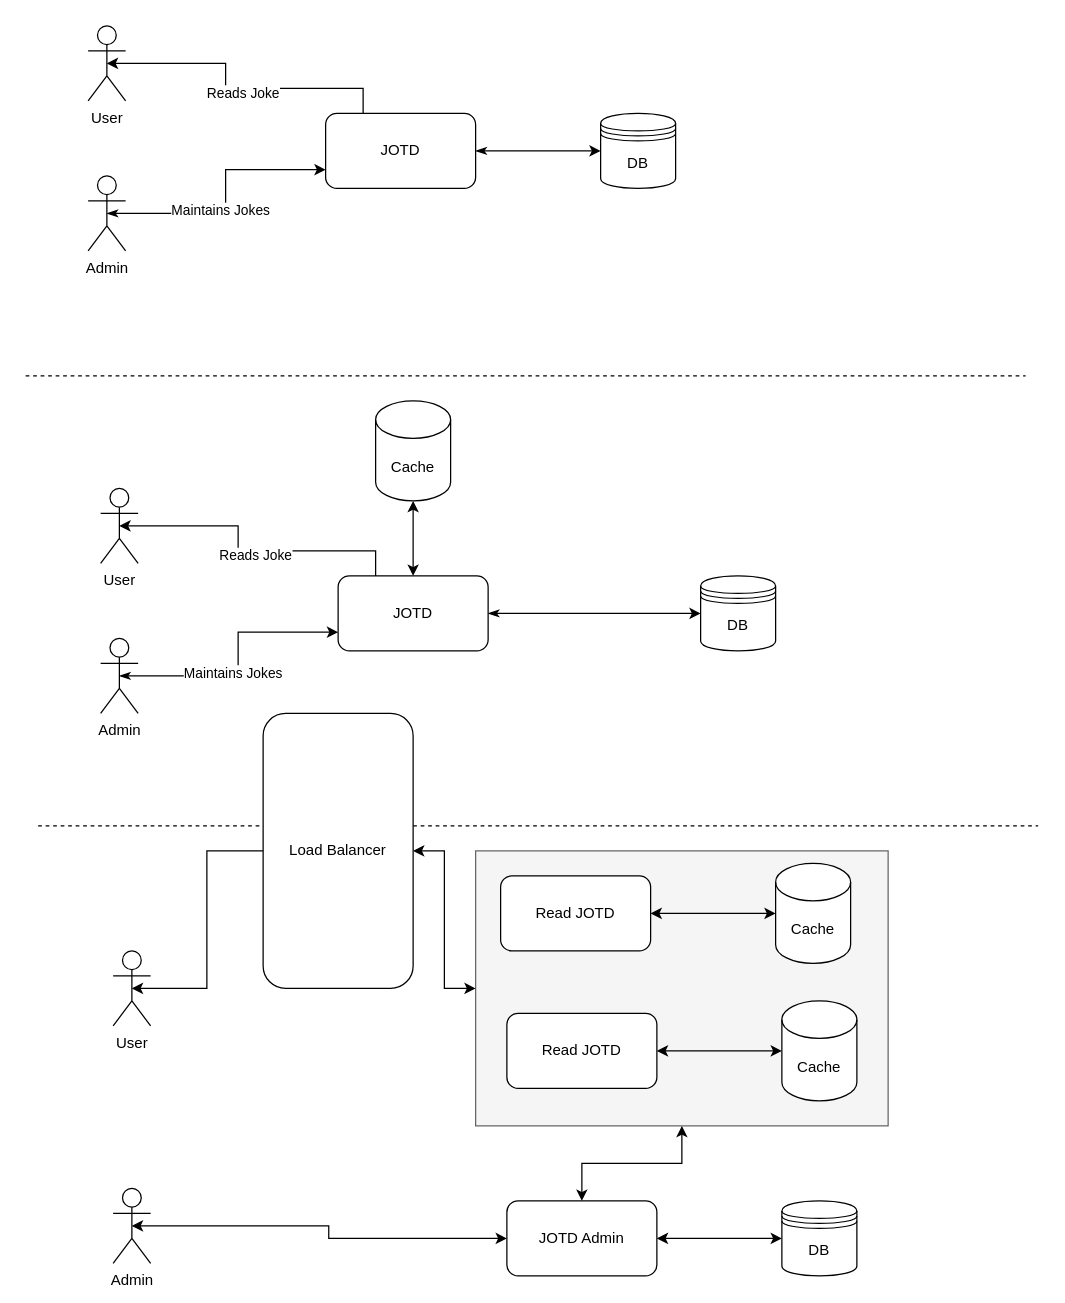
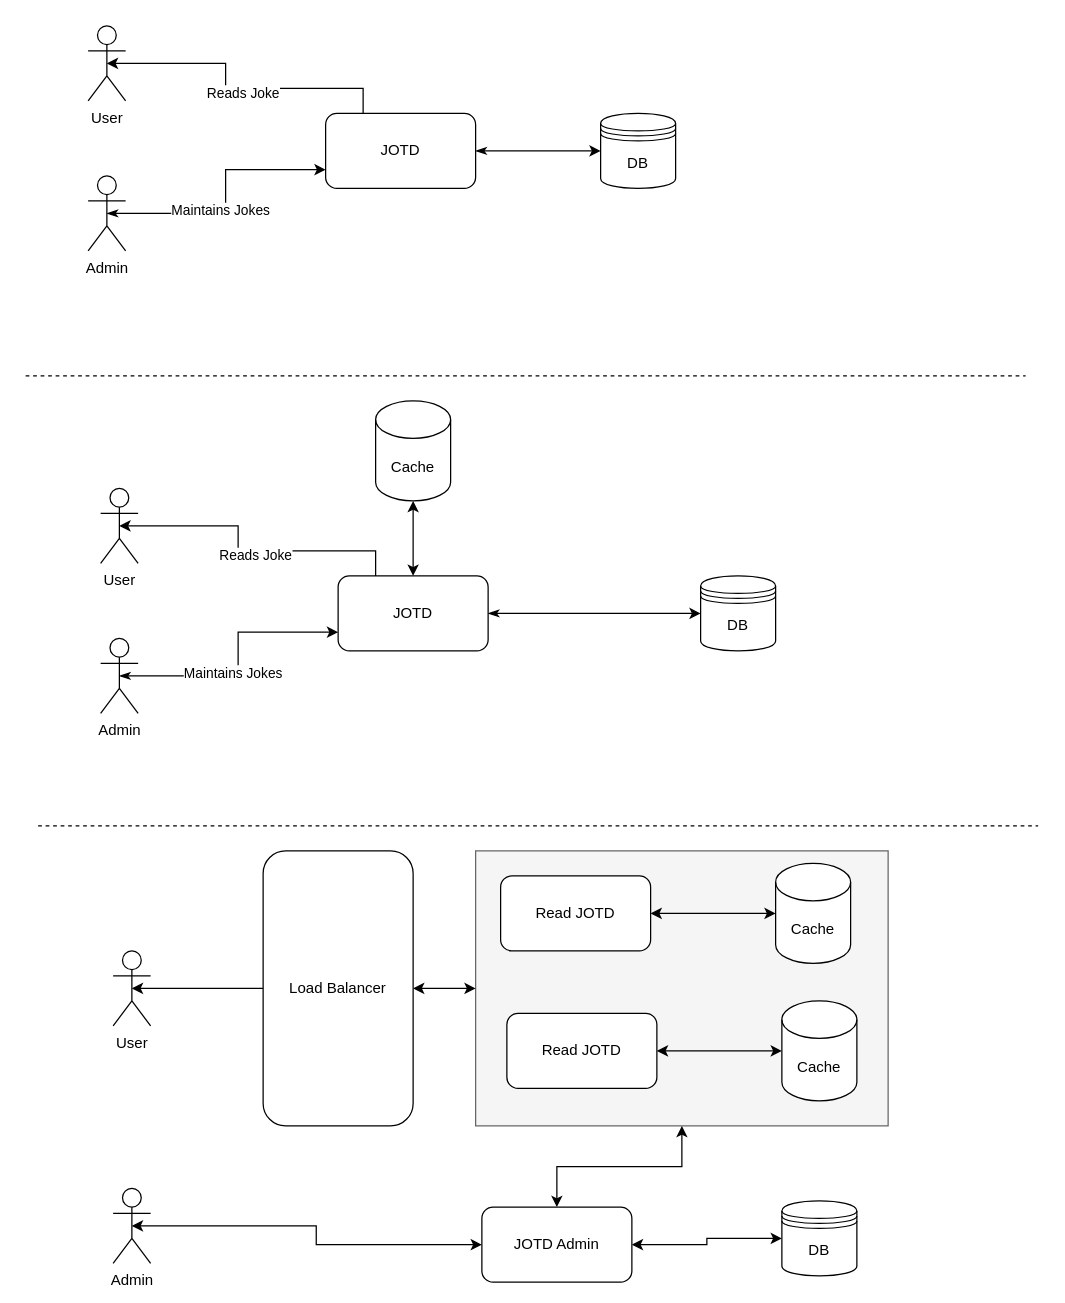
  <mxCell id="0" />
  <mxCell id="1" parent="0" />
  <mxCell id="2" value="" style="rounded=0;whiteSpace=wrap;html=1;fillColor=#f5f5f5;fontColor=#333333;strokeColor=#666666;" vertex="1" parent="1"><mxGeometry x="380" y="680" width="330" height="220" as="geometry" /></mxCell>
  <mxCell id="3" value="User" style="shape=umlActor;verticalLabelPosition=bottom;verticalAlign=top;html=1;outlineConnect=0;" vertex="1" parent="1"><mxGeometry x="70" y="20" width="30" height="60" as="geometry" /></mxCell>
  <mxCell id="4" style="edgeStyle=orthogonalEdgeStyle;rounded=0;orthogonalLoop=1;jettySize=auto;html=1;exitX=0.5;exitY=0.5;exitDx=0;exitDy=0;exitPerimeter=0;entryX=0;entryY=0.75;entryDx=0;entryDy=0;startArrow=classicThin;startFill=1;" edge="1" parent="1" source="6" target="9"><mxGeometry relative="1" as="geometry" /></mxCell>
  <mxCell id="5" value="Maintains Jokes" style="edgeLabel;html=1;align=center;verticalAlign=middle;resizable=0;points=[];" vertex="1" connectable="0" parent="4"><mxGeometry x="-0.143" y="3" relative="1" as="geometry"><mxPoint as="offset" /></mxGeometry></mxCell>
  <mxCell id="6" value="Admin" style="shape=umlActor;verticalLabelPosition=bottom;verticalAlign=top;html=1;outlineConnect=0;" vertex="1" parent="1"><mxGeometry x="70" y="140" width="30" height="60" as="geometry" /></mxCell>
  <mxCell id="7" value="DB" style="shape=datastore;whiteSpace=wrap;html=1;" vertex="1" parent="1"><mxGeometry x="480" y="90" width="60" height="60" as="geometry" /></mxCell>
  <mxCell id="8" style="edgeStyle=orthogonalEdgeStyle;rounded=0;orthogonalLoop=1;jettySize=auto;html=1;exitX=1;exitY=0.5;exitDx=0;exitDy=0;entryX=0;entryY=0.5;entryDx=0;entryDy=0;startArrow=classicThin;startFill=1;" edge="1" parent="1" source="9" target="7"><mxGeometry relative="1" as="geometry" /></mxCell>
  <mxCell id="9" value="JOTD" style="rounded=1;whiteSpace=wrap;html=1;" vertex="1" parent="1"><mxGeometry x="260" y="90" width="120" height="60" as="geometry" /></mxCell>
  <mxCell id="10" style="edgeStyle=orthogonalEdgeStyle;rounded=0;orthogonalLoop=1;jettySize=auto;html=1;exitX=0.25;exitY=0;exitDx=0;exitDy=0;entryX=0.5;entryY=0.5;entryDx=0;entryDy=0;entryPerimeter=0;" edge="1" parent="1" source="9" target="3"><mxGeometry relative="1" as="geometry"><Array as="points"><mxPoint x="290" y="70" /><mxPoint x="180" y="70" /><mxPoint x="180" y="50" /></Array></mxGeometry></mxCell>
  <mxCell id="11" value="Reads Joke" style="edgeLabel;html=1;align=center;verticalAlign=middle;resizable=0;points=[];" vertex="1" connectable="0" parent="10"><mxGeometry x="-0.045" y="3" relative="1" as="geometry"><mxPoint as="offset" /></mxGeometry></mxCell>
  <mxCell id="12" value="" style="endArrow=none;dashed=1;html=1;rounded=0;" edge="1" parent="1"><mxGeometry width="50" height="50" relative="1" as="geometry"><mxPoint x="20" y="300" as="sourcePoint" /><mxPoint x="820" y="300" as="targetPoint" /></mxGeometry></mxCell>
  <mxCell id="13" value="User" style="shape=umlActor;verticalLabelPosition=bottom;verticalAlign=top;html=1;outlineConnect=0;" vertex="1" parent="1"><mxGeometry x="80" y="390" width="30" height="60" as="geometry" /></mxCell>
  <mxCell id="14" style="edgeStyle=orthogonalEdgeStyle;rounded=0;orthogonalLoop=1;jettySize=auto;html=1;exitX=0.5;exitY=0.5;exitDx=0;exitDy=0;exitPerimeter=0;entryX=0;entryY=0.75;entryDx=0;entryDy=0;startArrow=classicThin;startFill=1;" edge="1" parent="1" source="16" target="19"><mxGeometry relative="1" as="geometry" /></mxCell>
  <mxCell id="15" value="Maintains Jokes" style="edgeLabel;html=1;align=center;verticalAlign=middle;resizable=0;points=[];" vertex="1" connectable="0" parent="14"><mxGeometry x="-0.143" y="3" relative="1" as="geometry"><mxPoint as="offset" /></mxGeometry></mxCell>
  <mxCell id="16" value="Admin" style="shape=umlActor;verticalLabelPosition=bottom;verticalAlign=top;html=1;outlineConnect=0;" vertex="1" parent="1"><mxGeometry x="80" y="510" width="30" height="60" as="geometry" /></mxCell>
  <mxCell id="17" value="DB" style="shape=datastore;whiteSpace=wrap;html=1;" vertex="1" parent="1"><mxGeometry x="560" y="460" width="60" height="60" as="geometry" /></mxCell>
  <mxCell id="18" style="edgeStyle=orthogonalEdgeStyle;rounded=0;orthogonalLoop=1;jettySize=auto;html=1;exitX=1;exitY=0.5;exitDx=0;exitDy=0;entryX=0;entryY=0.5;entryDx=0;entryDy=0;startArrow=classicThin;startFill=1;" edge="1" parent="1" source="19" target="17"><mxGeometry relative="1" as="geometry" /></mxCell>
  <mxCell id="19" value="JOTD" style="rounded=1;whiteSpace=wrap;html=1;" vertex="1" parent="1"><mxGeometry x="270" y="460" width="120" height="60" as="geometry" /></mxCell>
  <mxCell id="20" style="edgeStyle=orthogonalEdgeStyle;rounded=0;orthogonalLoop=1;jettySize=auto;html=1;exitX=0.25;exitY=0;exitDx=0;exitDy=0;entryX=0.5;entryY=0.5;entryDx=0;entryDy=0;entryPerimeter=0;" edge="1" parent="1" source="19" target="13"><mxGeometry relative="1" as="geometry"><Array as="points"><mxPoint x="300" y="440" /><mxPoint x="190" y="440" /><mxPoint x="190" y="420" /></Array></mxGeometry></mxCell>
  <mxCell id="21" value="Reads Joke" style="edgeLabel;html=1;align=center;verticalAlign=middle;resizable=0;points=[];" vertex="1" connectable="0" parent="20"><mxGeometry x="-0.045" y="3" relative="1" as="geometry"><mxPoint as="offset" /></mxGeometry></mxCell>
  <mxCell id="22" value="Cache" style="shape=cylinder3;whiteSpace=wrap;html=1;boundedLbl=1;backgroundOutline=1;size=15;" vertex="1" parent="1"><mxGeometry x="300" y="320" width="60" height="80" as="geometry" /></mxCell>
  <mxCell id="23" style="edgeStyle=orthogonalEdgeStyle;rounded=0;orthogonalLoop=1;jettySize=auto;html=1;exitX=0.5;exitY=0;exitDx=0;exitDy=0;entryX=0.5;entryY=1;entryDx=0;entryDy=0;entryPerimeter=0;startArrow=classic;startFill=1;" edge="1" parent="1" source="19" target="22"><mxGeometry relative="1" as="geometry" /></mxCell>
  <mxCell id="24" value="" style="endArrow=none;dashed=1;html=1;rounded=0;" edge="1" parent="1"><mxGeometry width="50" height="50" relative="1" as="geometry"><mxPoint x="30" y="660" as="sourcePoint" /><mxPoint x="830" y="660" as="targetPoint" /></mxGeometry></mxCell>
  <mxCell id="25" value="Read JOTD" style="rounded=1;whiteSpace=wrap;html=1;" vertex="1" parent="1"><mxGeometry x="400" y="700" width="120" height="60" as="geometry" /></mxCell>
  <mxCell id="26" value="Cache" style="shape=cylinder3;whiteSpace=wrap;html=1;boundedLbl=1;backgroundOutline=1;size=15;" vertex="1" parent="1"><mxGeometry x="620" y="690" width="60" height="80" as="geometry" /></mxCell>
  <mxCell id="27" style="edgeStyle=orthogonalEdgeStyle;rounded=0;orthogonalLoop=1;jettySize=auto;html=1;exitX=1;exitY=0.5;exitDx=0;exitDy=0;entryX=0;entryY=0.5;entryDx=0;entryDy=0;entryPerimeter=0;startArrow=classic;startFill=1;" edge="1" parent="1" source="25" target="26"><mxGeometry relative="1" as="geometry" /></mxCell>
  <mxCell id="28" value="Read JOTD" style="rounded=1;whiteSpace=wrap;html=1;" vertex="1" parent="1"><mxGeometry x="405" y="810" width="120" height="60" as="geometry" /></mxCell>
  <mxCell id="29" value="Cache" style="shape=cylinder3;whiteSpace=wrap;html=1;boundedLbl=1;backgroundOutline=1;size=15;" vertex="1" parent="1"><mxGeometry x="625" y="800" width="60" height="80" as="geometry" /></mxCell>
  <mxCell id="30" style="edgeStyle=orthogonalEdgeStyle;rounded=0;orthogonalLoop=1;jettySize=auto;html=1;exitX=1;exitY=0.5;exitDx=0;exitDy=0;entryX=0;entryY=0.5;entryDx=0;entryDy=0;entryPerimeter=0;startArrow=classic;startFill=1;" edge="1" parent="1" source="28" target="29"><mxGeometry relative="1" as="geometry" /></mxCell>
  <mxCell id="31" style="edgeStyle=orthogonalEdgeStyle;rounded=0;orthogonalLoop=1;jettySize=auto;html=1;exitX=1;exitY=0.5;exitDx=0;exitDy=0;entryX=0;entryY=0.5;entryDx=0;entryDy=0;startArrow=classic;startFill=1;" edge="1" parent="1" source="32" target="2"><mxGeometry relative="1" as="geometry" /></mxCell>
- <mxCell id="32" value="Load Balancer" style="rounded=1;whiteSpace=wrap;html=1;" vertex="1" parent="1"><mxGeometry x="210" y="570" width="120" height="220" as="geometry" /></mxCell>
+ <mxCell id="32" value="Load Balancer" style="rounded=1;whiteSpace=wrap;html=1;" vertex="1" parent="1"><mxGeometry x="210" y="680" width="120" height="220" as="geometry" /></mxCell>
  <mxCell id="33" style="edgeStyle=orthogonalEdgeStyle;rounded=0;orthogonalLoop=1;jettySize=auto;html=1;exitX=0.5;exitY=0.5;exitDx=0;exitDy=0;exitPerimeter=0;entryX=0;entryY=0.5;entryDx=0;entryDy=0;startArrow=classic;startFill=1;endArrow=none;endFill=0;" edge="1" parent="1" source="34" target="32"><mxGeometry relative="1" as="geometry" /></mxCell>
  <mxCell id="34" value="User" style="shape=umlActor;verticalLabelPosition=bottom;verticalAlign=top;html=1;outlineConnect=0;" vertex="1" parent="1"><mxGeometry x="90" y="760" width="30" height="60" as="geometry" /></mxCell>
  <mxCell id="35" style="edgeStyle=orthogonalEdgeStyle;rounded=0;orthogonalLoop=1;jettySize=auto;html=1;exitX=0.5;exitY=0;exitDx=0;exitDy=0;entryX=0.5;entryY=1;entryDx=0;entryDy=0;startArrow=classic;startFill=1;" edge="1" parent="1" source="37" target="2"><mxGeometry relative="1" as="geometry" /></mxCell>
  <mxCell id="36" style="edgeStyle=orthogonalEdgeStyle;rounded=0;orthogonalLoop=1;jettySize=auto;html=1;exitX=1;exitY=0.5;exitDx=0;exitDy=0;entryX=0;entryY=0.5;entryDx=0;entryDy=0;startArrow=classic;startFill=1;" edge="1" parent="1" source="37" target="38"><mxGeometry relative="1" as="geometry" /></mxCell>
- <mxCell id="37" value="JOTD Admin" style="rounded=1;whiteSpace=wrap;html=1;" vertex="1" parent="1"><mxGeometry x="405" y="960" width="120" height="60" as="geometry" /></mxCell>
+ <mxCell id="37" value="JOTD Admin" style="rounded=1;whiteSpace=wrap;html=1;" vertex="1" parent="1"><mxGeometry x="385" y="965" width="120" height="60" as="geometry" /></mxCell>
  <mxCell id="38" value="DB" style="shape=datastore;whiteSpace=wrap;html=1;" vertex="1" parent="1"><mxGeometry x="625" y="960" width="60" height="60" as="geometry" /></mxCell>
  <mxCell id="39" style="edgeStyle=orthogonalEdgeStyle;rounded=0;orthogonalLoop=1;jettySize=auto;html=1;exitX=0.5;exitY=0.5;exitDx=0;exitDy=0;exitPerimeter=0;startArrow=classic;startFill=1;" edge="1" parent="1" source="40" target="37"><mxGeometry relative="1" as="geometry" /></mxCell>
  <mxCell id="40" value="Admin" style="shape=umlActor;verticalLabelPosition=bottom;verticalAlign=top;html=1;outlineConnect=0;" vertex="1" parent="1"><mxGeometry x="90" y="950" width="30" height="60" as="geometry" /></mxCell>
